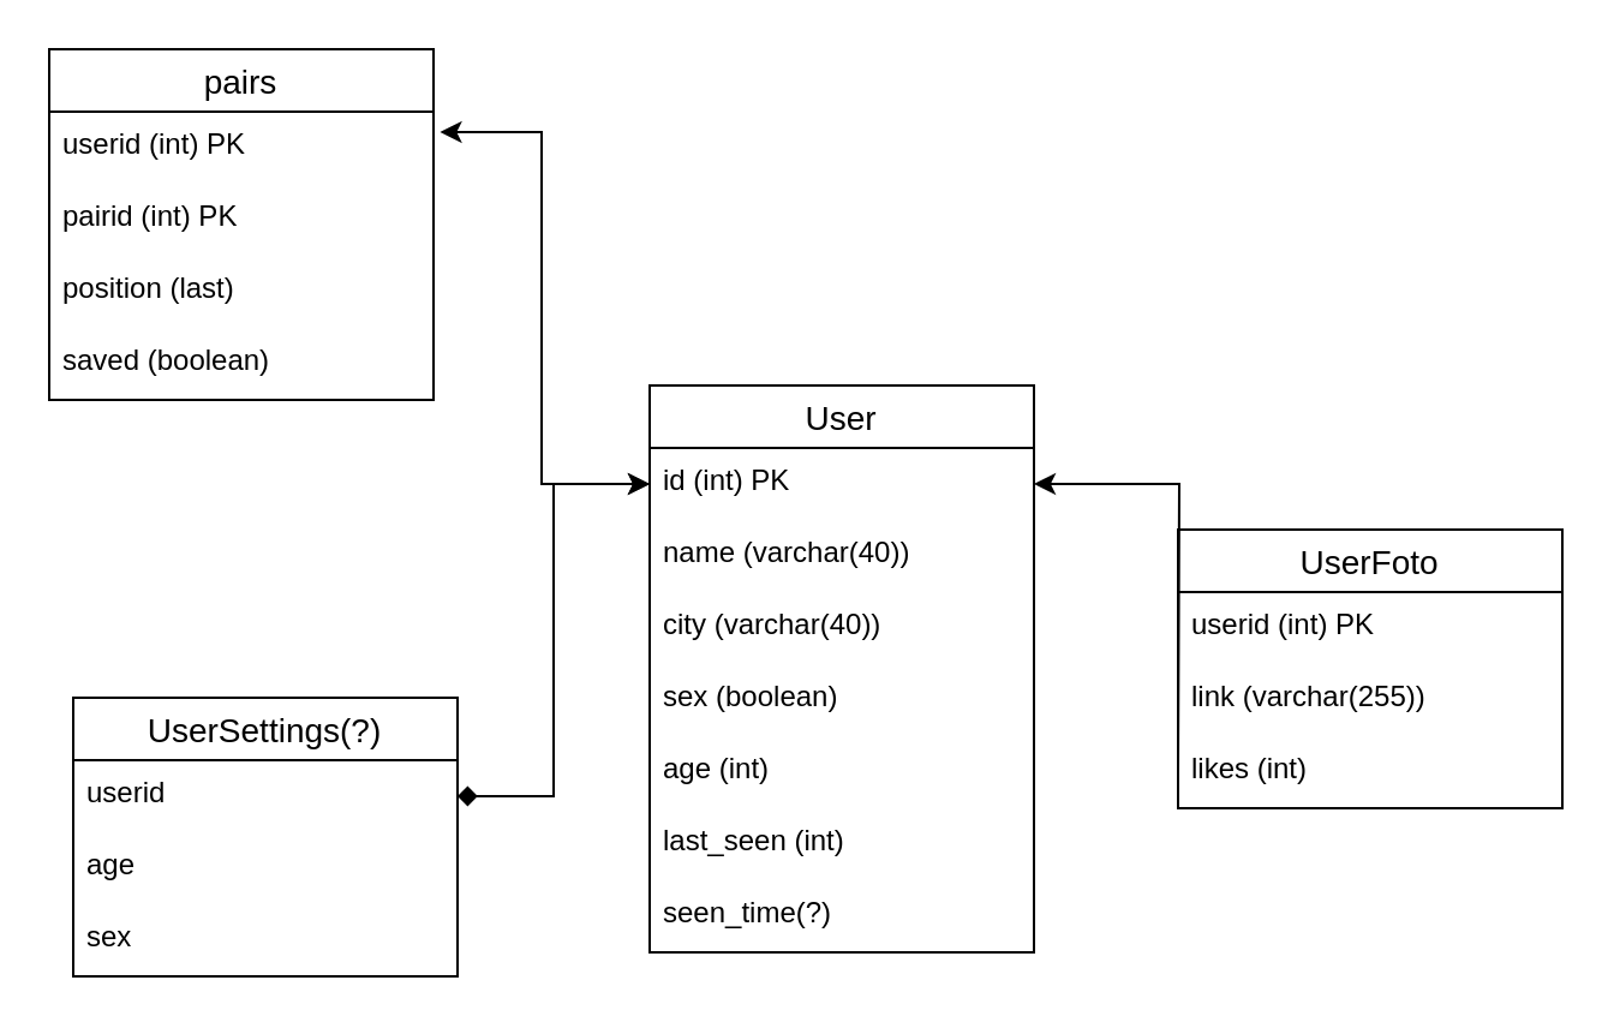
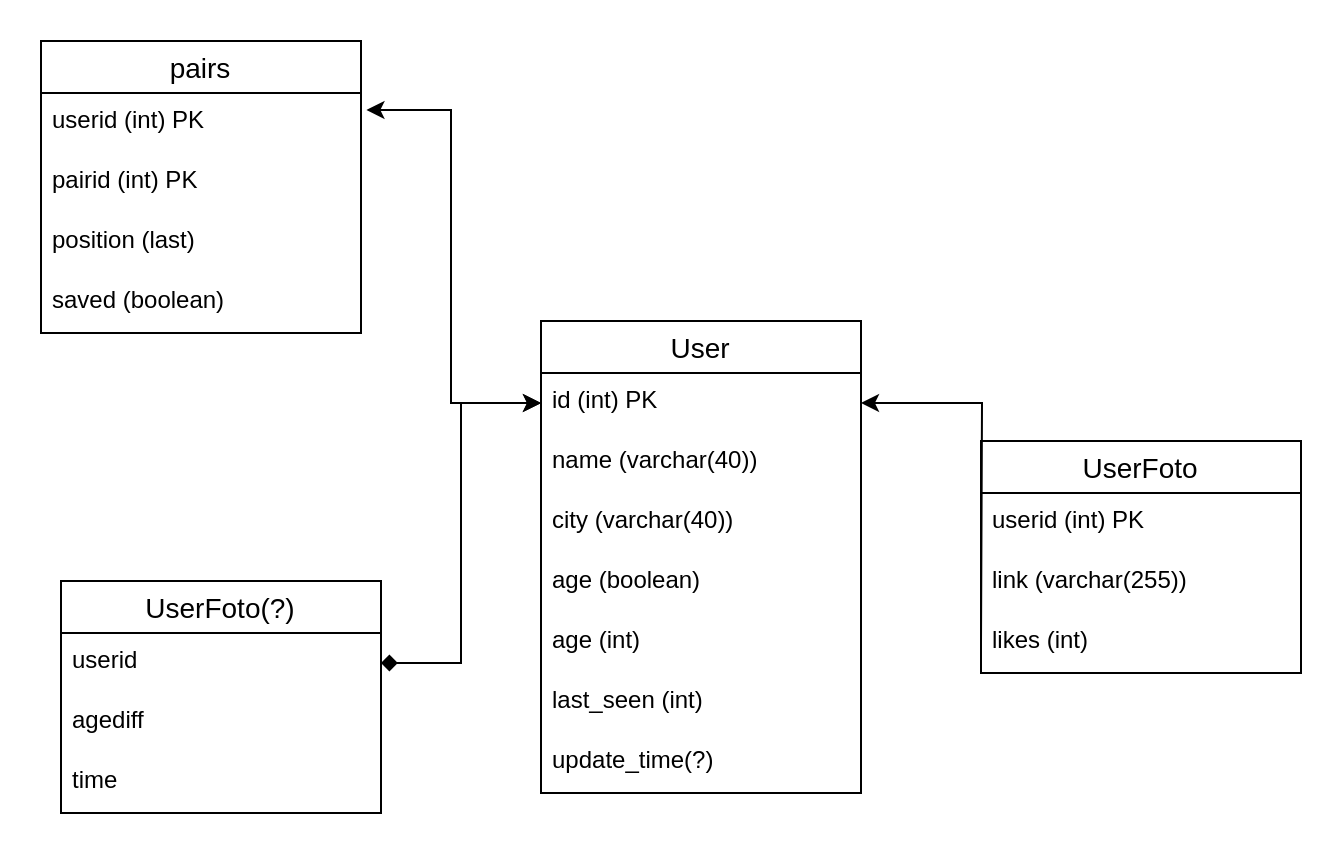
  <mxCell id="0" />
  <mxCell id="1" parent="0" />
  <mxCell id="2" value="User" style="swimlane;fontStyle=0;childLayout=stackLayout;horizontal=1;startSize=26;horizontalStack=0;resizeParent=1;resizeParentMax=0;resizeLast=0;collapsible=1;marginBottom=0;align=center;fontSize=14;" parent="1" vertex="1"><mxGeometry x="270" y="160" width="160" height="236" as="geometry" /></mxCell>
  <mxCell id="3" value="id (int) PK" style="text;strokeColor=none;fillColor=none;spacingLeft=4;spacingRight=4;overflow=hidden;rotatable=0;points=[[0,0.5],[1,0.5]];portConstraint=eastwest;fontSize=12;" parent="2" vertex="1"><mxGeometry y="26" width="160" height="30" as="geometry" /></mxCell>
  <mxCell id="4" value="name (varchar(40))" style="text;strokeColor=none;fillColor=none;spacingLeft=4;spacingRight=4;overflow=hidden;rotatable=0;points=[[0,0.5],[1,0.5]];portConstraint=eastwest;fontSize=12;" parent="2" vertex="1"><mxGeometry y="56" width="160" height="30" as="geometry" /></mxCell>
  <mxCell id="5" value="city (varchar(40))" style="text;strokeColor=none;fillColor=none;spacingLeft=4;spacingRight=4;overflow=hidden;rotatable=0;points=[[0,0.5],[1,0.5]];portConstraint=eastwest;fontSize=12;" parent="2" vertex="1"><mxGeometry y="86" width="160" height="30" as="geometry" /></mxCell>
- <mxCell id="6" value="sex (boolean)" style="text;strokeColor=none;fillColor=none;spacingLeft=4;spacingRight=4;overflow=hidden;rotatable=0;points=[[0,0.5],[1,0.5]];portConstraint=eastwest;fontSize=12;" parent="2" vertex="1"><mxGeometry y="116" width="160" height="30" as="geometry" /></mxCell>
+ <mxCell id="6" value="age (boolean)" style="text;strokeColor=none;fillColor=none;spacingLeft=4;spacingRight=4;overflow=hidden;rotatable=0;points=[[0,0.5],[1,0.5]];portConstraint=eastwest;fontSize=12;" parent="2" vertex="1"><mxGeometry y="116" width="160" height="30" as="geometry" /></mxCell>
  <mxCell id="7" value="age (int)" style="text;strokeColor=none;fillColor=none;spacingLeft=4;spacingRight=4;overflow=hidden;rotatable=0;points=[[0,0.5],[1,0.5]];portConstraint=eastwest;fontSize=12;" parent="2" vertex="1"><mxGeometry y="146" width="160" height="30" as="geometry" /></mxCell>
  <mxCell id="8" value="last_seen (int)" style="text;strokeColor=none;fillColor=none;spacingLeft=4;spacingRight=4;overflow=hidden;rotatable=0;points=[[0,0.5],[1,0.5]];portConstraint=eastwest;fontSize=12;" parent="2" vertex="1"><mxGeometry y="176" width="160" height="30" as="geometry" /></mxCell>
- <mxCell id="9" value="seen_time(?)" style="text;strokeColor=none;fillColor=none;spacingLeft=4;spacingRight=4;overflow=hidden;rotatable=0;points=[[0,0.5],[1,0.5]];portConstraint=eastwest;fontSize=12;" parent="2" vertex="1"><mxGeometry y="206" width="160" height="30" as="geometry" /></mxCell>
+ <mxCell id="9" value="update_time(?)" style="text;strokeColor=none;fillColor=none;spacingLeft=4;spacingRight=4;overflow=hidden;rotatable=0;points=[[0,0.5],[1,0.5]];portConstraint=eastwest;fontSize=12;" parent="2" vertex="1"><mxGeometry y="206" width="160" height="30" as="geometry" /></mxCell>
  <mxCell id="10" value="UserFoto" style="swimlane;fontStyle=0;childLayout=stackLayout;horizontal=1;startSize=26;horizontalStack=0;resizeParent=1;resizeParentMax=0;resizeLast=0;collapsible=1;marginBottom=0;align=center;fontSize=14;" parent="1" vertex="1"><mxGeometry x="490" y="220" width="160" height="116" as="geometry" /></mxCell>
  <mxCell id="11" value="userid (int) PK" style="text;strokeColor=none;fillColor=none;spacingLeft=4;spacingRight=4;overflow=hidden;rotatable=0;points=[[0,0.5],[1,0.5]];portConstraint=eastwest;fontSize=12;" parent="10" vertex="1"><mxGeometry y="26" width="160" height="30" as="geometry" /></mxCell>
  <mxCell id="12" value="link (varchar(255))" style="text;strokeColor=none;fillColor=none;spacingLeft=4;spacingRight=4;overflow=hidden;rotatable=0;points=[[0,0.5],[1,0.5]];portConstraint=eastwest;fontSize=12;" parent="10" vertex="1"><mxGeometry y="56" width="160" height="30" as="geometry" /></mxCell>
  <mxCell id="13" value="likes (int)" style="text;strokeColor=none;fillColor=none;spacingLeft=4;spacingRight=4;overflow=hidden;rotatable=0;points=[[0,0.5],[1,0.5]];portConstraint=eastwest;fontSize=12;" parent="10" vertex="1"><mxGeometry y="86" width="160" height="30" as="geometry" /></mxCell>
  <mxCell id="14" style="edgeStyle=orthogonalEdgeStyle;rounded=0;orthogonalLoop=1;jettySize=auto;html=1;exitX=0;exitY=0.5;exitDx=0;exitDy=0;entryX=1;entryY=0.5;entryDx=0;entryDy=0;" parent="1" target="3" edge="1"><mxGeometry relative="1" as="geometry"><mxPoint x="490" y="321" as="sourcePoint" /></mxGeometry></mxCell>
  <mxCell id="15" value="pairs" style="swimlane;fontStyle=0;childLayout=stackLayout;horizontal=1;startSize=26;horizontalStack=0;resizeParent=1;resizeParentMax=0;resizeLast=0;collapsible=1;marginBottom=0;align=center;fontSize=14;" parent="1" vertex="1"><mxGeometry x="20" y="20" width="160" height="146" as="geometry" /></mxCell>
  <mxCell id="16" value="userid (int) PK" style="text;strokeColor=none;fillColor=none;spacingLeft=4;spacingRight=4;overflow=hidden;rotatable=0;points=[[0,0.5],[1,0.5]];portConstraint=eastwest;fontSize=12;" parent="15" vertex="1"><mxGeometry y="26" width="160" height="30" as="geometry" /></mxCell>
  <mxCell id="17" value="pairid (int) PK" style="text;strokeColor=none;fillColor=none;spacingLeft=4;spacingRight=4;overflow=hidden;rotatable=0;points=[[0,0.5],[1,0.5]];portConstraint=eastwest;fontSize=12;" parent="15" vertex="1"><mxGeometry y="56" width="160" height="30" as="geometry" /></mxCell>
  <mxCell id="18" value="position (last)" style="text;strokeColor=none;fillColor=none;spacingLeft=4;spacingRight=4;overflow=hidden;rotatable=0;points=[[0,0.5],[1,0.5]];portConstraint=eastwest;fontSize=12;" parent="15" vertex="1"><mxGeometry y="86" width="160" height="30" as="geometry" /></mxCell>
  <mxCell id="19" value="saved (boolean)" style="text;strokeColor=none;fillColor=none;spacingLeft=4;spacingRight=4;overflow=hidden;rotatable=0;points=[[0,0.5],[1,0.5]];portConstraint=eastwest;fontSize=12;" vertex="1" parent="15"><mxGeometry y="116" width="160" height="30" as="geometry" /></mxCell>
  <mxCell id="20" style="edgeStyle=orthogonalEdgeStyle;rounded=0;orthogonalLoop=1;jettySize=auto;html=1;exitX=0;exitY=0.5;exitDx=0;exitDy=0;entryX=1.017;entryY=0.282;entryDx=0;entryDy=0;entryPerimeter=0;startArrow=classic;startFill=1;" parent="1" source="3" target="16" edge="1"><mxGeometry relative="1" as="geometry" /></mxCell>
- <mxCell id="21" value="UserSettings(?)" style="swimlane;fontStyle=0;childLayout=stackLayout;horizontal=1;startSize=26;horizontalStack=0;resizeParent=1;resizeParentMax=0;resizeLast=0;collapsible=1;marginBottom=0;align=center;fontSize=14;" parent="1" vertex="1"><mxGeometry x="30" y="290" width="160" height="116" as="geometry" /></mxCell>
+ <mxCell id="21" value="UserFoto(?)" style="swimlane;fontStyle=0;childLayout=stackLayout;horizontal=1;startSize=26;horizontalStack=0;resizeParent=1;resizeParentMax=0;resizeLast=0;collapsible=1;marginBottom=0;align=center;fontSize=14;" parent="1" vertex="1"><mxGeometry x="30" y="290" width="160" height="116" as="geometry" /></mxCell>
  <mxCell id="22" value="userid" style="text;strokeColor=none;fillColor=none;spacingLeft=4;spacingRight=4;overflow=hidden;rotatable=0;points=[[0,0.5],[1,0.5]];portConstraint=eastwest;fontSize=12;" parent="21" vertex="1"><mxGeometry y="26" width="160" height="30" as="geometry" /></mxCell>
- <mxCell id="23" value="age" style="text;strokeColor=none;fillColor=none;spacingLeft=4;spacingRight=4;overflow=hidden;rotatable=0;points=[[0,0.5],[1,0.5]];portConstraint=eastwest;fontSize=12;" parent="21" vertex="1"><mxGeometry y="56" width="160" height="30" as="geometry" /></mxCell>
- <mxCell id="24" value="sex" style="text;strokeColor=none;fillColor=none;spacingLeft=4;spacingRight=4;overflow=hidden;rotatable=0;points=[[0,0.5],[1,0.5]];portConstraint=eastwest;fontSize=12;" parent="21" vertex="1"><mxGeometry y="86" width="160" height="30" as="geometry" /></mxCell>
+ <mxCell id="23" value="agediff" style="text;strokeColor=none;fillColor=none;spacingLeft=4;spacingRight=4;overflow=hidden;rotatable=0;points=[[0,0.5],[1,0.5]];portConstraint=eastwest;fontSize=12;" parent="21" vertex="1"><mxGeometry y="56" width="160" height="30" as="geometry" /></mxCell>
+ <mxCell id="24" value="time" style="text;strokeColor=none;fillColor=none;spacingLeft=4;spacingRight=4;overflow=hidden;rotatable=0;points=[[0,0.5],[1,0.5]];portConstraint=eastwest;fontSize=12;" parent="21" vertex="1"><mxGeometry y="86" width="160" height="30" as="geometry" /></mxCell>
  <mxCell id="25" style="edgeStyle=orthogonalEdgeStyle;rounded=0;orthogonalLoop=1;jettySize=auto;html=1;exitX=0;exitY=0.5;exitDx=0;exitDy=0;entryX=1;entryY=0.5;entryDx=0;entryDy=0;startArrow=classic;startFill=1;endArrow=diamond;" parent="1" source="3" target="22" edge="1"><mxGeometry relative="1" as="geometry" /></mxCell>
